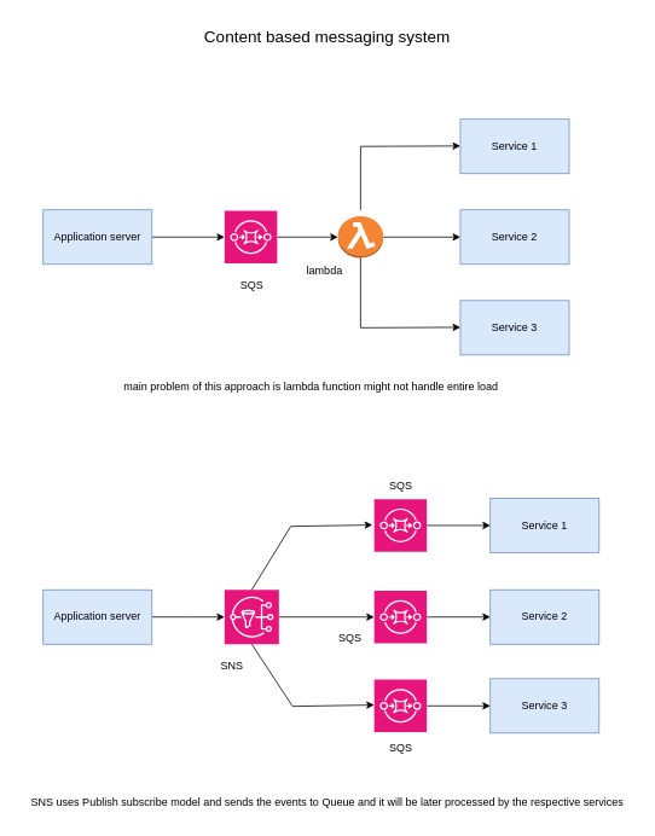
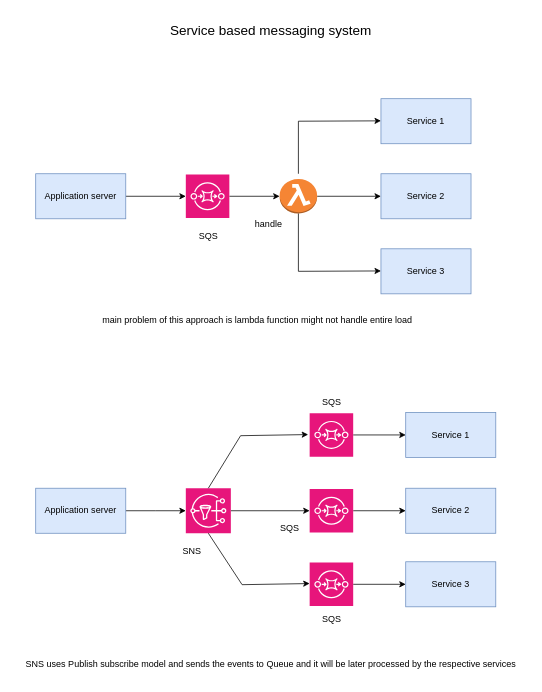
  <mxCell id="0" />
  <mxCell id="1" parent="0" />
  <mxCell id="2" value="" style="edgeStyle=orthogonalEdgeStyle;rounded=0;orthogonalLoop=1;jettySize=auto;html=1;" edge="1" parent="1" source="3" target="5"><mxGeometry relative="1" as="geometry" /></mxCell>
  <mxCell id="3" value="Application server" style="whiteSpace=wrap;html=1;fillColor=#dae8fc;strokeColor=#6c8ebf;" vertex="1" parent="1"><mxGeometry x="47" y="231" width="120" height="60" as="geometry" /></mxCell>
  <mxCell id="4" value="" style="edgeStyle=orthogonalEdgeStyle;rounded=0;orthogonalLoop=1;jettySize=auto;html=1;" edge="1" parent="1" source="5" target="7"><mxGeometry relative="1" as="geometry" /></mxCell>
  <mxCell id="5" value="" style="sketch=0;points=[[0,0,0],[0.25,0,0],[0.5,0,0],[0.75,0,0],[1,0,0],[0,1,0],[0.25,1,0],[0.5,1,0],[0.75,1,0],[1,1,0],[0,0.25,0],[0,0.5,0],[0,0.75,0],[1,0.25,0],[1,0.5,0],[1,0.75,0]];outlineConnect=0;fontColor=#232F3E;fillColor=#E7157B;strokeColor=#ffffff;dashed=0;verticalLabelPosition=bottom;verticalAlign=top;align=center;html=1;fontSize=12;fontStyle=0;aspect=fixed;shape=mxgraph.aws4.resourceIcon;resIcon=mxgraph.aws4.sqs;" vertex="1" parent="1"><mxGeometry x="247" y="232" width="58" height="58" as="geometry" /></mxCell>
  <mxCell id="6" value="" style="edgeStyle=orthogonalEdgeStyle;rounded=0;orthogonalLoop=1;jettySize=auto;html=1;" edge="1" parent="1" source="7" target="9"><mxGeometry relative="1" as="geometry" /></mxCell>
  <mxCell id="7" value="" style="outlineConnect=0;dashed=0;verticalLabelPosition=bottom;verticalAlign=top;align=center;html=1;shape=mxgraph.aws3.lambda_function;fillColor=#F58534;gradientColor=none;" vertex="1" parent="1"><mxGeometry x="372" y="238" width="50" height="46" as="geometry" /></mxCell>
  <mxCell id="8" value="Service 1" style="whiteSpace=wrap;html=1;fillColor=#dae8fc;strokeColor=#6c8ebf;" vertex="1" parent="1"><mxGeometry x="507" y="131" width="120" height="60" as="geometry" /></mxCell>
  <mxCell id="9" value="Service 2" style="whiteSpace=wrap;html=1;fillColor=#dae8fc;strokeColor=#6c8ebf;" vertex="1" parent="1"><mxGeometry x="507" y="231" width="120" height="60" as="geometry" /></mxCell>
  <mxCell id="10" value="Service 3" style="whiteSpace=wrap;html=1;fillColor=#dae8fc;strokeColor=#6c8ebf;" vertex="1" parent="1"><mxGeometry x="507" y="331" width="120" height="60" as="geometry" /></mxCell>
  <mxCell id="11" value="" style="edgeStyle=none;orthogonalLoop=1;jettySize=auto;html=1;rounded=0;" edge="1" parent="1"><mxGeometry width="100" relative="1" as="geometry"><mxPoint x="397" y="231" as="sourcePoint" /><mxPoint x="507" y="160.5" as="targetPoint" /><Array as="points"><mxPoint x="397" y="161" /></Array></mxGeometry></mxCell>
  <mxCell id="12" value="" style="edgeStyle=none;orthogonalLoop=1;jettySize=auto;html=1;rounded=0;exitX=0.5;exitY=1;exitDx=0;exitDy=0;exitPerimeter=0;" edge="1" parent="1" source="7"><mxGeometry width="100" relative="1" as="geometry"><mxPoint x="267" y="361" as="sourcePoint" /><mxPoint x="507" y="360.5" as="targetPoint" /><Array as="points"><mxPoint x="397" y="361" /></Array></mxGeometry></mxCell>
  <mxCell id="13" value="SQS" style="text;html=1;align=center;verticalAlign=middle;resizable=0;points=[];autosize=1;strokeColor=none;fillColor=none;" vertex="1" parent="1"><mxGeometry x="252" y="299" width="50" height="30" as="geometry" /></mxCell>
- <mxCell id="14" value="lambda" style="text;html=1;align=center;verticalAlign=middle;resizable=0;points=[];autosize=1;strokeColor=none;fillColor=none;" vertex="1" parent="1"><mxGeometry x="327" y="284" width="60" height="30" as="geometry" /></mxCell>
- <mxCell id="15" value="&lt;font style=&quot;font-size: 18px;&quot;&gt;Content based messaging system&lt;/font&gt;" style="text;html=1;align=center;verticalAlign=middle;resizable=0;points=[];autosize=1;strokeColor=none;fillColor=none;imageAlign=center;" vertex="1" parent="1"><mxGeometry x="215" y="20" width="290" height="40" as="geometry" /></mxCell>
+ <mxCell id="14" value="handle" style="text;html=1;align=center;verticalAlign=middle;resizable=0;points=[];autosize=1;strokeColor=none;fillColor=none;" vertex="1" parent="1"><mxGeometry x="327" y="284" width="60" height="30" as="geometry" /></mxCell>
+ <mxCell id="15" value="&lt;font style=&quot;font-size: 18px;&quot;&gt;Service based messaging system&lt;/font&gt;" style="text;html=1;align=center;verticalAlign=middle;resizable=0;points=[];autosize=1;strokeColor=none;fillColor=none;imageAlign=center;" vertex="1" parent="1"><mxGeometry x="215" y="20" width="290" height="40" as="geometry" /></mxCell>
  <mxCell id="16" value="main problem of this approach is lambda function might not handle entire load" style="text;html=1;align=center;verticalAlign=middle;resizable=0;points=[];autosize=1;strokeColor=none;fillColor=none;" vertex="1" parent="1"><mxGeometry x="122" y="411" width="440" height="30" as="geometry" /></mxCell>
  <mxCell id="17" value="" style="edgeStyle=orthogonalEdgeStyle;rounded=0;orthogonalLoop=1;jettySize=auto;html=1;" edge="1" parent="1" source="18"><mxGeometry relative="1" as="geometry"><mxPoint x="247" y="680" as="targetPoint" /></mxGeometry></mxCell>
  <mxCell id="18" value="Application server" style="whiteSpace=wrap;html=1;fillColor=#dae8fc;strokeColor=#6c8ebf;" vertex="1" parent="1"><mxGeometry x="47" y="650" width="120" height="60" as="geometry" /></mxCell>
  <mxCell id="19" value="Service 1" style="whiteSpace=wrap;html=1;fillColor=#dae8fc;strokeColor=#6c8ebf;" vertex="1" parent="1"><mxGeometry x="540" y="549" width="120" height="60" as="geometry" /></mxCell>
  <mxCell id="20" value="Service 2" style="whiteSpace=wrap;html=1;fillColor=#dae8fc;strokeColor=#6c8ebf;" vertex="1" parent="1"><mxGeometry x="540" y="650" width="120" height="60" as="geometry" /></mxCell>
  <mxCell id="21" value="Service 3" style="whiteSpace=wrap;html=1;fillColor=#dae8fc;strokeColor=#6c8ebf;" vertex="1" parent="1"><mxGeometry x="540" y="748" width="120" height="60" as="geometry" /></mxCell>
  <mxCell id="22" value="SNS" style="text;html=1;align=center;verticalAlign=middle;resizable=0;points=[];autosize=1;strokeColor=none;fillColor=none;" vertex="1" parent="1"><mxGeometry x="230" y="719" width="50" height="30" as="geometry" /></mxCell>
  <mxCell id="23" value="" style="edgeStyle=orthogonalEdgeStyle;rounded=0;orthogonalLoop=1;jettySize=auto;html=1;" edge="1" parent="1" source="24" target="28"><mxGeometry relative="1" as="geometry" /></mxCell>
  <mxCell id="24" value="" style="sketch=0;points=[[0,0,0],[0.25,0,0],[0.5,0,0],[0.75,0,0],[1,0,0],[0,1,0],[0.25,1,0],[0.5,1,0],[0.75,1,0],[1,1,0],[0,0.25,0],[0,0.5,0],[0,0.75,0],[1,0.25,0],[1,0.5,0],[1,0.75,0]];outlineConnect=0;fontColor=#232F3E;fillColor=#E7157B;strokeColor=#ffffff;dashed=0;verticalLabelPosition=bottom;verticalAlign=top;align=center;html=1;fontSize=12;fontStyle=0;aspect=fixed;shape=mxgraph.aws4.resourceIcon;resIcon=mxgraph.aws4.sns;fontFamily=Helvetica;" vertex="1" parent="1"><mxGeometry x="247" y="650" width="60" height="60" as="geometry" /></mxCell>
  <mxCell id="25" value="" style="edgeStyle=orthogonalEdgeStyle;rounded=0;orthogonalLoop=1;jettySize=auto;html=1;" edge="1" parent="1" source="26" target="19"><mxGeometry relative="1" as="geometry" /></mxCell>
  <mxCell id="26" value="" style="sketch=0;points=[[0,0,0],[0.25,0,0],[0.5,0,0],[0.75,0,0],[1,0,0],[0,1,0],[0.25,1,0],[0.5,1,0],[0.75,1,0],[1,1,0],[0,0.25,0],[0,0.5,0],[0,0.75,0],[1,0.25,0],[1,0.5,0],[1,0.75,0]];outlineConnect=0;fontColor=#232F3E;fillColor=#E7157B;strokeColor=#ffffff;dashed=0;verticalLabelPosition=bottom;verticalAlign=top;align=center;html=1;fontSize=12;fontStyle=0;aspect=fixed;shape=mxgraph.aws4.resourceIcon;resIcon=mxgraph.aws4.sqs;" vertex="1" parent="1"><mxGeometry x="412" y="550" width="58" height="58" as="geometry" /></mxCell>
  <mxCell id="27" value="" style="edgeStyle=orthogonalEdgeStyle;rounded=0;orthogonalLoop=1;jettySize=auto;html=1;" edge="1" parent="1" source="28" target="20"><mxGeometry relative="1" as="geometry" /></mxCell>
  <mxCell id="28" value="" style="sketch=0;points=[[0,0,0],[0.25,0,0],[0.5,0,0],[0.75,0,0],[1,0,0],[0,1,0],[0.25,1,0],[0.5,1,0],[0.75,1,0],[1,1,0],[0,0.25,0],[0,0.5,0],[0,0.75,0],[1,0.25,0],[1,0.5,0],[1,0.75,0]];outlineConnect=0;fontColor=#232F3E;fillColor=#E7157B;strokeColor=#ffffff;dashed=0;verticalLabelPosition=bottom;verticalAlign=top;align=center;html=1;fontSize=12;fontStyle=0;aspect=fixed;shape=mxgraph.aws4.resourceIcon;resIcon=mxgraph.aws4.sqs;" vertex="1" parent="1"><mxGeometry x="412" y="651" width="58" height="58" as="geometry" /></mxCell>
  <mxCell id="29" value="" style="edgeStyle=orthogonalEdgeStyle;rounded=0;orthogonalLoop=1;jettySize=auto;html=1;" edge="1" parent="1" source="30" target="21"><mxGeometry relative="1" as="geometry" /></mxCell>
  <mxCell id="30" value="" style="sketch=0;points=[[0,0,0],[0.25,0,0],[0.5,0,0],[0.75,0,0],[1,0,0],[0,1,0],[0.25,1,0],[0.5,1,0],[0.75,1,0],[1,1,0],[0,0.25,0],[0,0.5,0],[0,0.75,0],[1,0.25,0],[1,0.5,0],[1,0.75,0]];outlineConnect=0;fontColor=#232F3E;fillColor=#E7157B;strokeColor=#ffffff;dashed=0;verticalLabelPosition=bottom;verticalAlign=top;align=center;html=1;fontSize=12;fontStyle=0;aspect=fixed;shape=mxgraph.aws4.resourceIcon;resIcon=mxgraph.aws4.sqs;" vertex="1" parent="1"><mxGeometry x="412" y="749" width="58" height="58" as="geometry" /></mxCell>
  <mxCell id="31" value="" style="edgeStyle=none;orthogonalLoop=1;jettySize=auto;html=1;rounded=0;exitX=0.5;exitY=0;exitDx=0;exitDy=0;exitPerimeter=0;" edge="1" parent="1" source="24"><mxGeometry width="100" relative="1" as="geometry"><mxPoint x="280" y="579" as="sourcePoint" /><mxPoint x="410" y="578.5" as="targetPoint" /><Array as="points"><mxPoint x="320" y="580" /></Array></mxGeometry></mxCell>
  <mxCell id="32" value="" style="edgeStyle=none;orthogonalLoop=1;jettySize=auto;html=1;rounded=0;exitX=0.5;exitY=1;exitDx=0;exitDy=0;exitPerimeter=0;" edge="1" parent="1" source="24"><mxGeometry width="100" relative="1" as="geometry"><mxPoint x="279" y="848.5" as="sourcePoint" /><mxPoint x="412" y="777" as="targetPoint" /><Array as="points"><mxPoint x="322" y="778.5" /></Array></mxGeometry></mxCell>
  <mxCell id="33" value="SQS" style="text;html=1;align=center;verticalAlign=middle;resizable=0;points=[];autosize=1;strokeColor=none;fillColor=none;" vertex="1" parent="1"><mxGeometry x="416" y="520" width="50" height="30" as="geometry" /></mxCell>
  <mxCell id="34" value="SQS" style="text;html=1;align=center;verticalAlign=middle;resizable=0;points=[];autosize=1;strokeColor=none;fillColor=none;" vertex="1" parent="1"><mxGeometry x="416" y="810" width="50" height="30" as="geometry" /></mxCell>
  <mxCell id="35" value="SQS" style="text;html=1;align=center;verticalAlign=middle;resizable=0;points=[];autosize=1;strokeColor=none;fillColor=none;" vertex="1" parent="1"><mxGeometry x="360" y="689" width="50" height="30" as="geometry" /></mxCell>
  <mxCell id="36" value="SNS uses Publish subscribe model and sends the events to Queue and it will be later processed by the respective services" style="text;html=1;align=center;verticalAlign=middle;resizable=0;points=[];autosize=1;strokeColor=none;fillColor=none;" vertex="1" parent="1"><mxGeometry x="20" y="870" width="680" height="30" as="geometry" /></mxCell>
